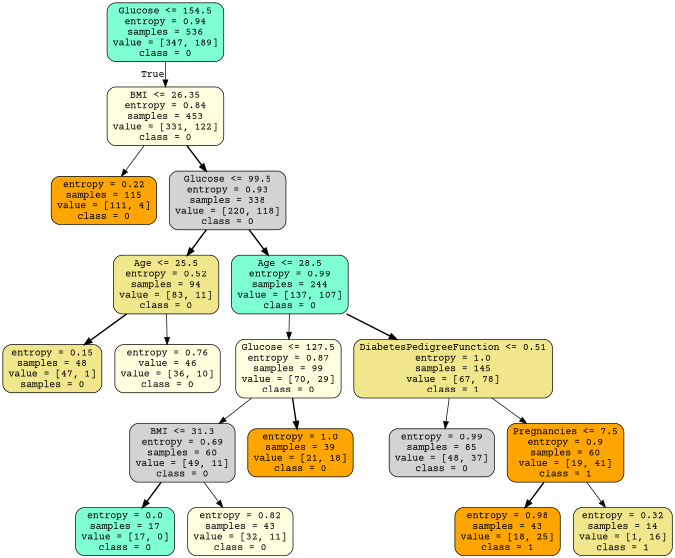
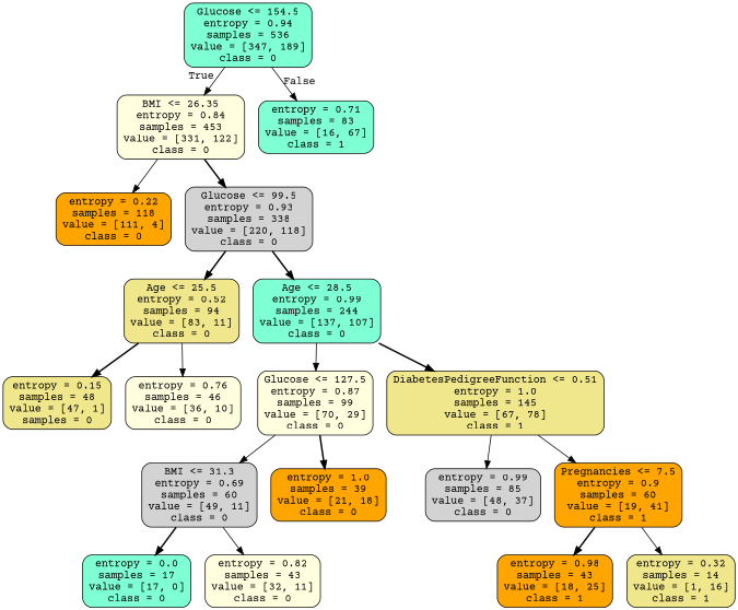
  digraph {
    fontname="Courier Prime"
    node [color=black fillcolor=aquamarine fontname="Courier Prime" shape=box style="filled, rounded"]
    edge [fontname="Courier Prime" style=solid]
    n1 [label="Glucose <= 154.5\nentropy = 0.94\nsamples = 536\nvalue = [347, 189]\nclass = 0"]
    n2 [fillcolor=lightyellow label="BMI <= 26.35\nentropy = 0.84\nsamples = 453\nvalue = [331, 122]\nclass = 0"]
-   n4 [fillcolor=orange label="entropy = 0.22\nsamples = 115\nvalue = [111, 4]\nclass = 0"]
+   n3 [label="entropy = 0.71\nsamples = 83\nvalue = [16, 67]\nclass = 1"]
+   n4 [fillcolor=orange label="entropy = 0.22\nsamples = 118\nvalue = [111, 4]\nclass = 0"]
    n5 [fillcolor=lightgrey label="Glucose <= 99.5\nentropy = 0.93\nsamples = 338\nvalue = [220, 118]\nclass = 0"]
    n6 [fillcolor=khaki label="Age <= 25.5\nentropy = 0.52\nsamples = 94\nvalue = [83, 11]\nclass = 0"]
    n7 [label="Age <= 28.5\nentropy = 0.99\nsamples = 244\nvalue = [137, 107]\nclass = 0"]
    n8 [fillcolor=khaki label="entropy = 0.15\nsamples = 48\nvalue = [47, 1]\nsamples = 0"]
-   n9 [fillcolor=lightyellow label="entropy = 0.76\nvalue = 46\nvalue = [36, 10]\nclass = 0"]
+   n9 [fillcolor=lightyellow label="entropy = 0.76\nsamples = 46\nvalue = [36, 10]\nclass = 0"]
    n10 [fillcolor=lightyellow label="Glucose <= 127.5\nentropy = 0.87\nsamples = 99\nvalue = [70, 29]\nclass = 0"]
    n11 [fillcolor=khaki label="DiabetesPedigreeFunction <= 0.51\nentropy = 1.0\nsamples = 145\nvalue = [67, 78]\nclass = 1"]
    n12 [fillcolor=lightgrey label="BMI <= 31.3\nentropy = 0.69\nsamples = 60\nvalue = [49, 11]\nclass = 0"]
    n13 [fillcolor=orange label="entropy = 1.0\nsamples = 39\nvalue = [21, 18]\nclass = 0"]
    n14 [fillcolor=lightgrey label="entropy = 0.99\nsamples = 85\nvalue = [48, 37]\nclass = 0"]
    n15 [fillcolor=orange label="Pregnancies <= 7.5\nentropy = 0.9\nsamples = 60\nvalue = [19, 41]\nclass = 1"]
    n16 [label="entropy = 0.0\nsamples = 17\nvalue = [17, 0]\nclass = 0"]
    n17 [fillcolor=lightyellow label="entropy = 0.82\nsamples = 43\nvalue = [32, 11]\nclass = 0"]
    n18 [fillcolor=orange label="entropy = 0.98\nsamples = 43\nvalue = [18, 25]\nclass = 1"]
    n19 [fillcolor=khaki label="entropy = 0.32\nsamples = 14\nvalue = [1, 16]\nclass = 1"]
    n1 -> n2 [headlabel=True labelangle=45 labeldistance=2.5]
+   n1 -> n3 [headlabel=False labelangle=-45 labeldistance=2.5]
    n2 -> n4
    n2 -> n5 [style=bold]
    n5 -> n6 [style=bold]
    n5 -> n7 [style=bold]
    n6 -> n8 [style=bold]
    n6 -> n9
    n7 -> n10
    n7 -> n11 [style=bold]
    n10 -> n12
    n10 -> n13 [style=bold]
    n11 -> n14
    n11 -> n15
    n12 -> n16 [style=bold]
    n12 -> n17
    n15 -> n18 [style=bold]
    n15 -> n19
  }
